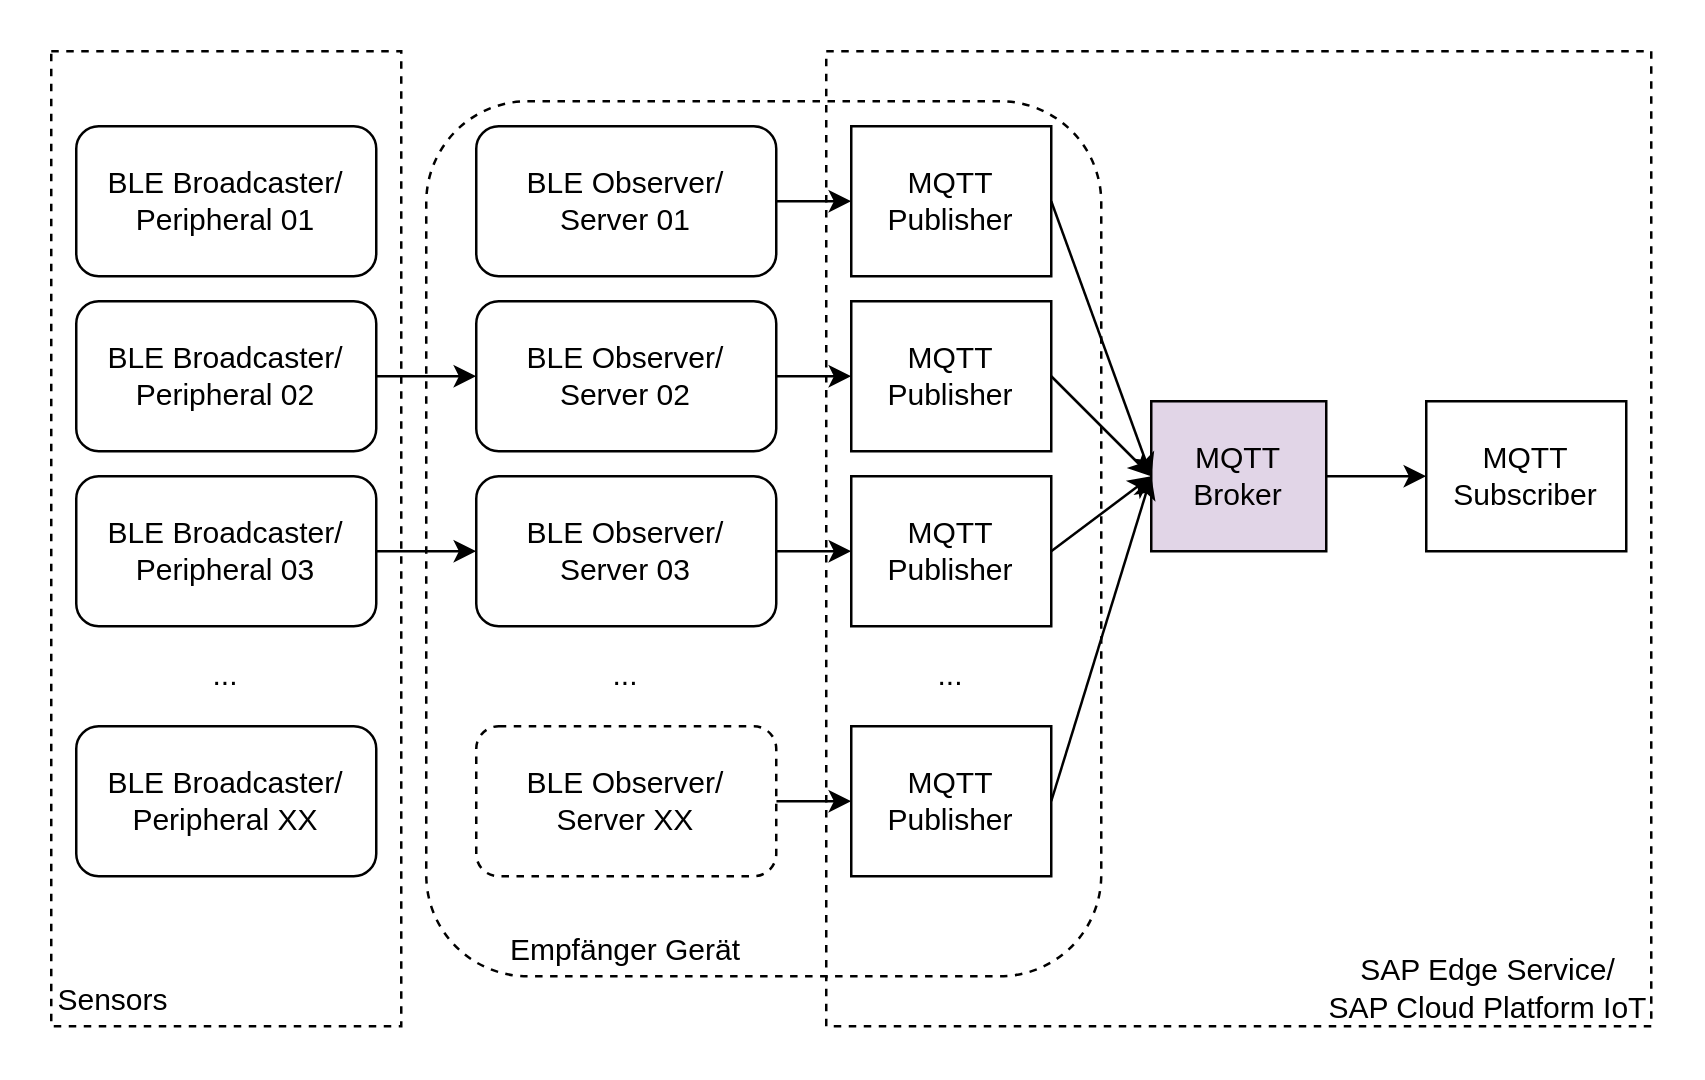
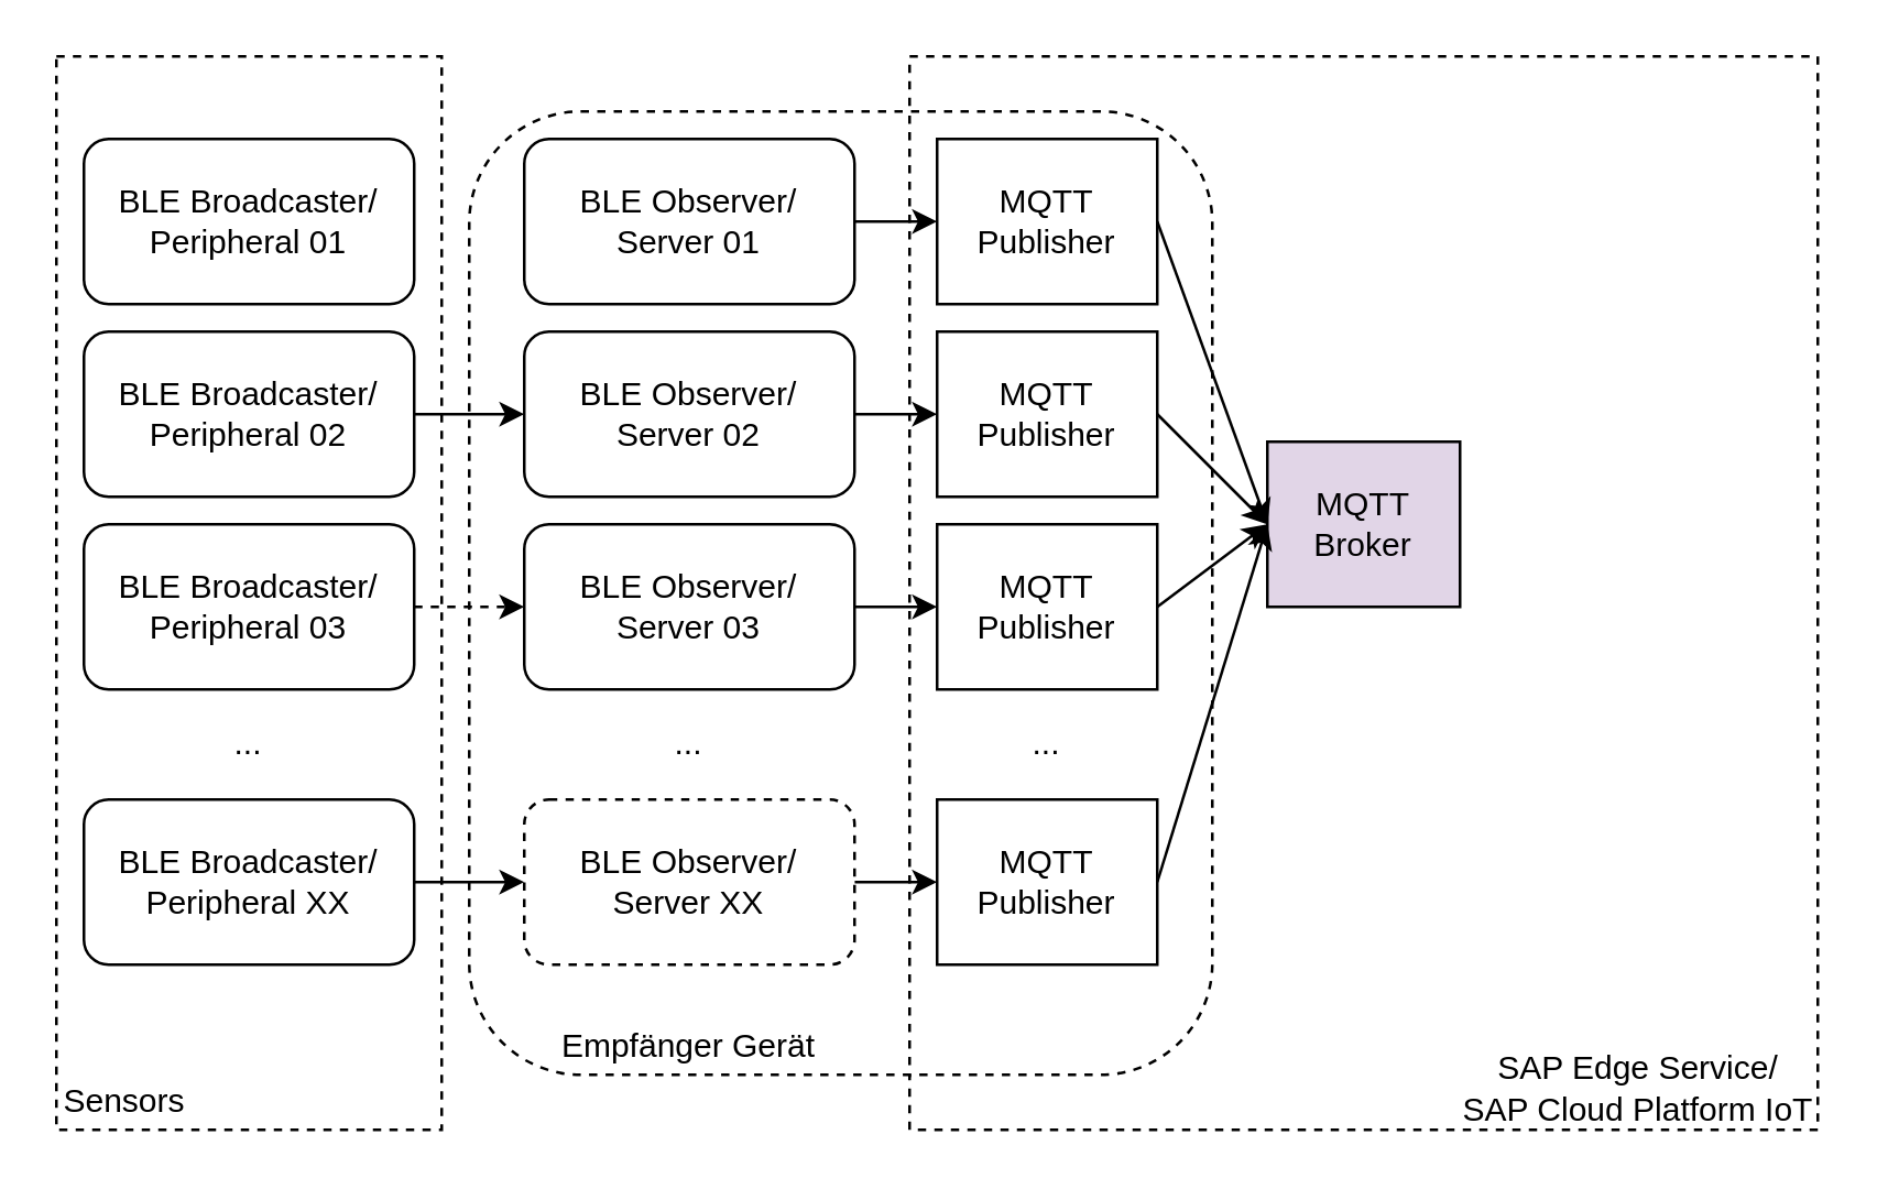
  <mxCell id="0" />
  <mxCell id="1" parent="0" />
  <mxCell id="2" value="" style="rounded=0;whiteSpace=wrap;html=1;dashed=1;" vertex="1" parent="1"><mxGeometry x="330" y="20" width="330" height="390" as="geometry" /></mxCell>
  <mxCell id="3" value="" style="rounded=1;whiteSpace=wrap;html=1;dashed=1;" vertex="1" parent="1"><mxGeometry x="170" y="40" width="270" height="350" as="geometry" /></mxCell>
  <mxCell id="4" value="" style="rounded=0;whiteSpace=wrap;html=1;dashed=1;" vertex="1" parent="1"><mxGeometry x="20" y="20" width="140" height="390" as="geometry" /></mxCell>
- <mxCell id="5" style="edgeStyle=none;rounded=0;orthogonalLoop=1;jettySize=auto;html=1;exitX=1;exitY=0.5;exitDx=0;exitDy=0;entryX=0;entryY=0.5;entryDx=0;entryDy=0;" edge="1" parent="1" source="6" target="12"><mxGeometry relative="1" as="geometry" /></mxCell>
  <mxCell id="6" value="MQTT Broker" style="rounded=0;whiteSpace=wrap;html=1;fillColor=#e1d5e7;" vertex="1" parent="1"><mxGeometry x="460" y="160" width="70" height="60" as="geometry" /></mxCell>
- <mxCell id="7" style="edgeStyle=orthogonalEdgeStyle;rounded=0;orthogonalLoop=1;jettySize=auto;html=1;exitX=1;exitY=0.5;exitDx=0;exitDy=0;entryX=0;entryY=0.5;entryDx=0;entryDy=0;" edge="1" parent="1" source="8" target="30"><mxGeometry relative="1" as="geometry" /></mxCell>
+ <mxCell id="7" style="edgeStyle=orthogonalEdgeStyle;rounded=0;orthogonalLoop=1;jettySize=auto;html=1;exitX=1;exitY=0.5;exitDx=0;exitDy=0;entryX=0;entryY=0.5;entryDx=0;entryDy=0;dashed=1;" edge="1" parent="1" source="8" target="30"><mxGeometry relative="1" as="geometry" /></mxCell>
  <mxCell id="8" value="&lt;div&gt;BLE Broadcaster/&lt;/div&gt;&lt;div&gt;Peripheral 03&lt;/div&gt;" style="rounded=1;whiteSpace=wrap;html=1;" vertex="1" parent="1"><mxGeometry x="30" y="190" width="120" height="60" as="geometry" /></mxCell>
  <mxCell id="9" value="..." style="text;html=1;strokeColor=none;fillColor=none;align=center;verticalAlign=middle;whiteSpace=wrap;rounded=0;" vertex="1" parent="1"><mxGeometry x="70" y="260" width="40" height="20" as="geometry" /></mxCell>
  <mxCell id="10" style="rounded=0;orthogonalLoop=1;jettySize=auto;html=1;exitX=1;exitY=0.5;exitDx=0;exitDy=0;entryX=0;entryY=0.5;entryDx=0;entryDy=0;" edge="1" parent="1" source="11" target="6"><mxGeometry relative="1" as="geometry" /></mxCell>
  <mxCell id="11" value="&lt;div&gt;MQTT&lt;/div&gt;&lt;div&gt;Publisher&lt;/div&gt;" style="rounded=0;whiteSpace=wrap;html=1;" vertex="1" parent="1"><mxGeometry x="340" y="50" width="80" height="60" as="geometry" /></mxCell>
- <mxCell id="12" value="MQTT Subscriber" style="rounded=0;whiteSpace=wrap;html=1;" vertex="1" parent="1"><mxGeometry x="570" y="160" width="80" height="60" as="geometry" /></mxCell>
  <mxCell id="13" style="edgeStyle=none;rounded=0;orthogonalLoop=1;jettySize=auto;html=1;exitX=1;exitY=0.5;exitDx=0;exitDy=0;entryX=0;entryY=0.5;entryDx=0;entryDy=0;" edge="1" parent="1" source="14" target="6"><mxGeometry relative="1" as="geometry" /></mxCell>
  <mxCell id="14" value="&lt;div&gt;MQTT&lt;/div&gt;&lt;div&gt;Publisher&lt;/div&gt;" style="rounded=0;whiteSpace=wrap;html=1;" vertex="1" parent="1"><mxGeometry x="340" y="120" width="80" height="60" as="geometry" /></mxCell>
  <mxCell id="15" style="edgeStyle=none;rounded=0;orthogonalLoop=1;jettySize=auto;html=1;exitX=1;exitY=0.5;exitDx=0;exitDy=0;entryX=0;entryY=0.5;entryDx=0;entryDy=0;" edge="1" parent="1" source="16" target="6"><mxGeometry relative="1" as="geometry" /></mxCell>
  <mxCell id="16" value="&lt;div&gt;MQTT&lt;/div&gt;&lt;div&gt;Publisher&lt;/div&gt;" style="rounded=0;whiteSpace=wrap;html=1;" vertex="1" parent="1"><mxGeometry x="340" y="190" width="80" height="60" as="geometry" /></mxCell>
  <mxCell id="17" style="edgeStyle=none;rounded=0;orthogonalLoop=1;jettySize=auto;html=1;exitX=1;exitY=0.5;exitDx=0;exitDy=0;" edge="1" parent="1" source="18"><mxGeometry relative="1" as="geometry"><mxPoint x="460" y="190" as="targetPoint" /></mxGeometry></mxCell>
  <mxCell id="18" value="&lt;div&gt;MQTT&lt;/div&gt;&lt;div&gt;Publisher&lt;/div&gt;" style="rounded=0;whiteSpace=wrap;html=1;" vertex="1" parent="1"><mxGeometry x="340" y="290" width="80" height="60" as="geometry" /></mxCell>
  <mxCell id="19" value="..." style="text;html=1;strokeColor=none;fillColor=none;align=center;verticalAlign=middle;whiteSpace=wrap;rounded=0;" vertex="1" parent="1"><mxGeometry x="360" y="260" width="40" height="20" as="geometry" /></mxCell>
  <mxCell id="20" style="edgeStyle=orthogonalEdgeStyle;rounded=0;orthogonalLoop=1;jettySize=auto;html=1;exitX=1;exitY=0.5;exitDx=0;exitDy=0;entryX=0;entryY=0.5;entryDx=0;entryDy=0;" edge="1" parent="1" source="21" target="28"><mxGeometry relative="1" as="geometry" /></mxCell>
  <mxCell id="21" value="&lt;div&gt;BLE Broadcaster/&lt;/div&gt;&lt;div&gt;Peripheral 02&lt;/div&gt;" style="rounded=1;whiteSpace=wrap;html=1;" vertex="1" parent="1"><mxGeometry x="30" y="120" width="120" height="60" as="geometry" /></mxCell>
  <mxCell id="22" value="&lt;div&gt;BLE Broadcaster/&lt;/div&gt;&lt;div&gt;Peripheral 01&lt;/div&gt;" style="rounded=1;whiteSpace=wrap;html=1;" vertex="1" parent="1"><mxGeometry x="30" y="50" width="120" height="60" as="geometry" /></mxCell>
+ <mxCell id="23" style="edgeStyle=orthogonalEdgeStyle;rounded=0;orthogonalLoop=1;jettySize=auto;html=1;exitX=1;exitY=0.5;exitDx=0;exitDy=0;entryX=0;entryY=0.5;entryDx=0;entryDy=0;" edge="1" parent="1" source="24" target="32"><mxGeometry relative="1" as="geometry" /></mxCell>
  <mxCell id="24" value="&lt;div&gt;BLE Broadcaster/&lt;/div&gt;&lt;div&gt;Peripheral XX&lt;br&gt;&lt;/div&gt;" style="rounded=1;whiteSpace=wrap;html=1;" vertex="1" parent="1"><mxGeometry x="30" y="290" width="120" height="60" as="geometry" /></mxCell>
  <mxCell id="25" style="edgeStyle=orthogonalEdgeStyle;rounded=0;orthogonalLoop=1;jettySize=auto;html=1;exitX=1;exitY=0.5;exitDx=0;exitDy=0;entryX=0;entryY=0.5;entryDx=0;entryDy=0;" edge="1" parent="1" source="26" target="11"><mxGeometry relative="1" as="geometry" /></mxCell>
  <mxCell id="26" value="&lt;div&gt;BLE Observer/&lt;/div&gt;&lt;div&gt;Server 01&lt;br&gt;&lt;/div&gt;" style="rounded=1;whiteSpace=wrap;html=1;" vertex="1" parent="1"><mxGeometry x="190" y="50" width="120" height="60" as="geometry" /></mxCell>
  <mxCell id="27" style="edgeStyle=orthogonalEdgeStyle;rounded=0;orthogonalLoop=1;jettySize=auto;html=1;exitX=1;exitY=0.5;exitDx=0;exitDy=0;entryX=0;entryY=0.5;entryDx=0;entryDy=0;" edge="1" parent="1" source="28" target="14"><mxGeometry relative="1" as="geometry" /></mxCell>
  <mxCell id="28" value="&lt;div&gt;BLE Observer/&lt;/div&gt;&lt;div&gt;Server 02&lt;/div&gt;" style="rounded=1;whiteSpace=wrap;html=1;" vertex="1" parent="1"><mxGeometry x="190" y="120" width="120" height="60" as="geometry" /></mxCell>
  <mxCell id="29" style="edgeStyle=orthogonalEdgeStyle;rounded=0;orthogonalLoop=1;jettySize=auto;html=1;exitX=1;exitY=0.5;exitDx=0;exitDy=0;" edge="1" parent="1" source="30" target="16"><mxGeometry relative="1" as="geometry" /></mxCell>
  <mxCell id="30" value="&lt;div&gt;BLE Observer/&lt;/div&gt;&lt;div&gt;Server 03&lt;br&gt;&lt;/div&gt;" style="rounded=1;whiteSpace=wrap;html=1;" vertex="1" parent="1"><mxGeometry x="190" y="190" width="120" height="60" as="geometry" /></mxCell>
  <mxCell id="31" style="edgeStyle=orthogonalEdgeStyle;rounded=0;orthogonalLoop=1;jettySize=auto;html=1;exitX=1;exitY=0.5;exitDx=0;exitDy=0;" edge="1" parent="1" source="32" target="18"><mxGeometry relative="1" as="geometry" /></mxCell>
  <mxCell id="32" value="&lt;div&gt;BLE Observer/&lt;/div&gt;&lt;div&gt;Server XX&lt;br&gt;&lt;/div&gt;" style="rounded=1;whiteSpace=wrap;html=1;dashed=1;" vertex="1" parent="1"><mxGeometry x="190" y="290" width="120" height="60" as="geometry" /></mxCell>
  <mxCell id="33" value="..." style="text;html=1;strokeColor=none;fillColor=none;align=center;verticalAlign=middle;whiteSpace=wrap;rounded=0;" vertex="1" parent="1"><mxGeometry x="230" y="260" width="40" height="20" as="geometry" /></mxCell>
  <mxCell id="34" value="Sensors" style="text;html=1;strokeColor=none;fillColor=none;align=center;verticalAlign=middle;whiteSpace=wrap;rounded=0;dashed=1;" vertex="1" parent="1"><mxGeometry x="20" y="390" width="50" height="20" as="geometry" /></mxCell>
  <mxCell id="35" value="&lt;div&gt;SAP Edge Service/&lt;/div&gt;&lt;div&gt;SAP Cloud Platform IoT&lt;br&gt;&lt;/div&gt;" style="text;html=1;strokeColor=none;fillColor=none;align=center;verticalAlign=middle;whiteSpace=wrap;rounded=0;dashed=1;" vertex="1" parent="1"><mxGeometry x="530" y="380" width="130" height="30" as="geometry" /></mxCell>
  <mxCell id="36" value="Empfänger Gerät" style="text;html=1;strokeColor=none;fillColor=none;align=center;verticalAlign=middle;whiteSpace=wrap;rounded=0;dashed=1;" vertex="1" parent="1"><mxGeometry x="200" y="370" width="100" height="20" as="geometry" /></mxCell>
  <mxCell id="37" value="" style="endArrow=none;dashed=1;html=1;exitX=0;exitY=0.055;exitDx=0;exitDy=0;exitPerimeter=0;entryX=0;entryY=0.951;entryDx=0;entryDy=0;entryPerimeter=0;" edge="1" parent="1" source="2" target="2"><mxGeometry width="50" height="50" relative="1" as="geometry"><mxPoint x="520" y="260" as="sourcePoint" /><mxPoint x="570" y="210" as="targetPoint" /></mxGeometry></mxCell>
  <mxCell id="38" style="edgeStyle=none;rounded=0;orthogonalLoop=1;jettySize=auto;html=1;exitX=1;exitY=0.5;exitDx=0;exitDy=0;" edge="1" parent="1" source="2" target="2"><mxGeometry relative="1" as="geometry" /></mxCell>
